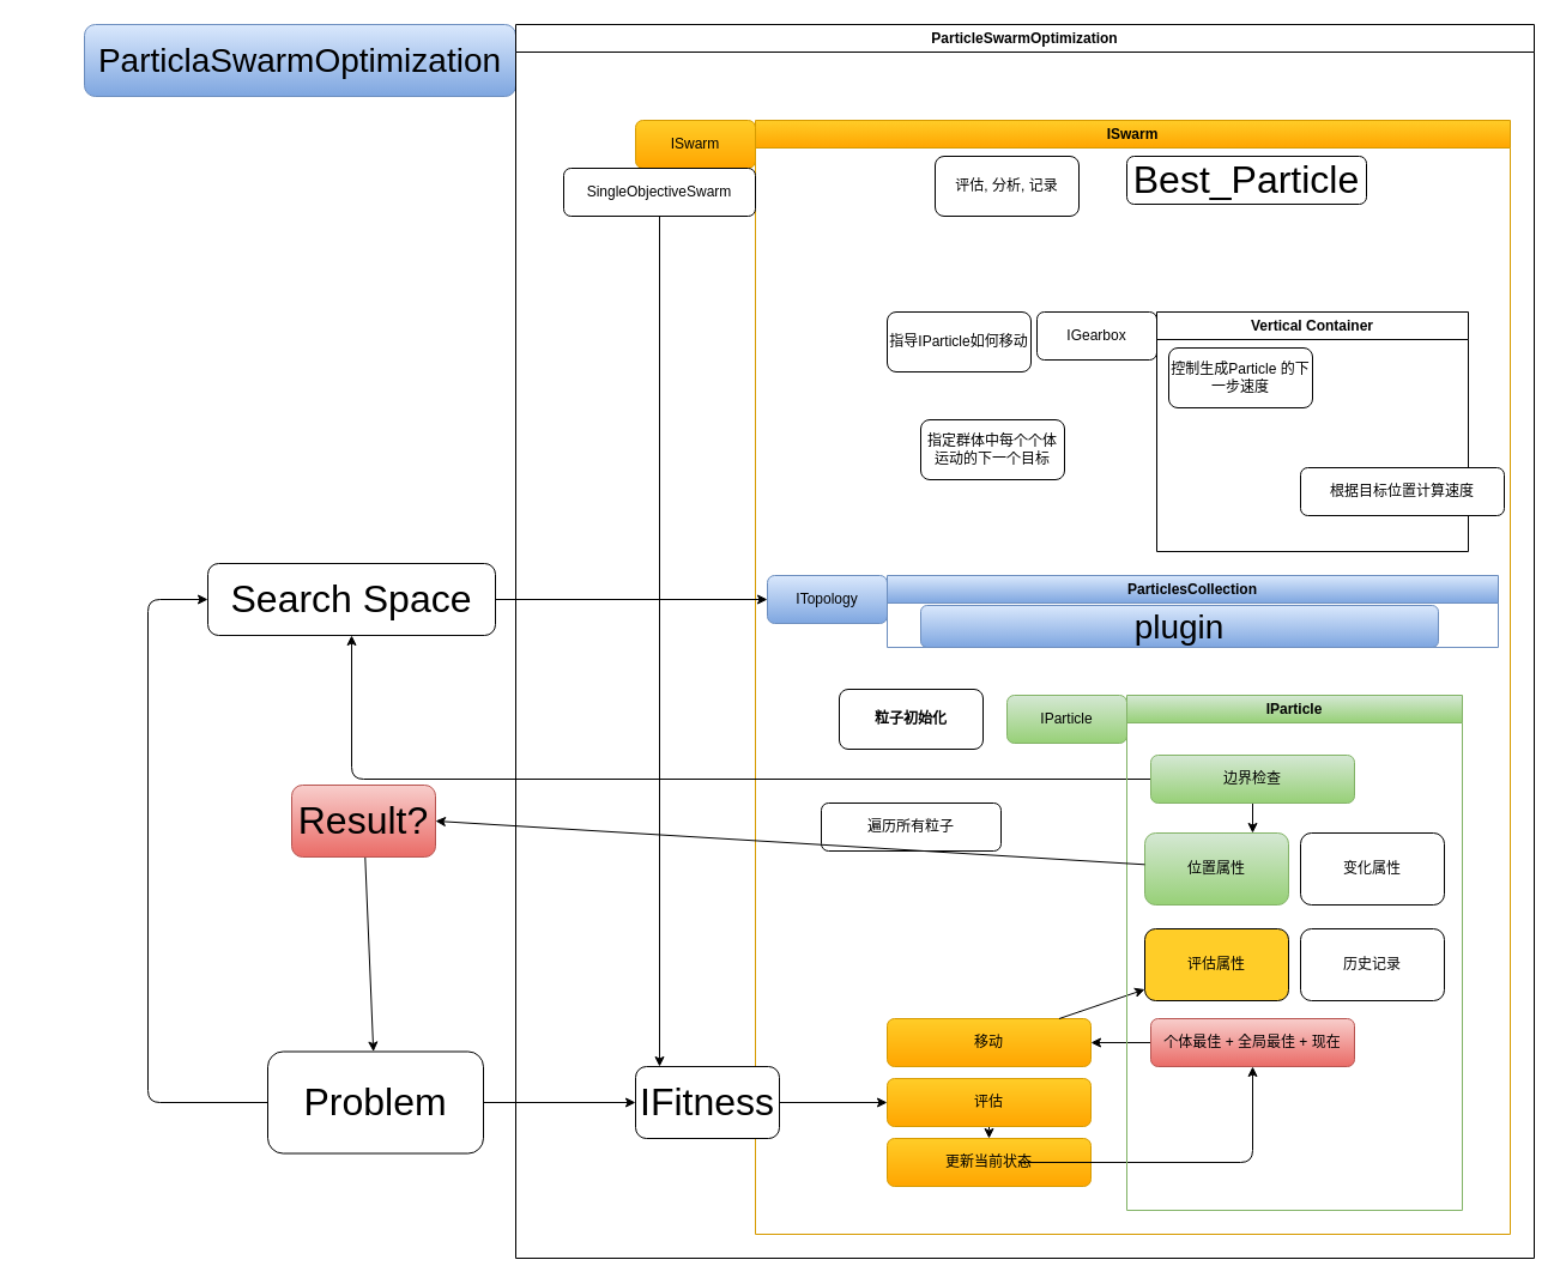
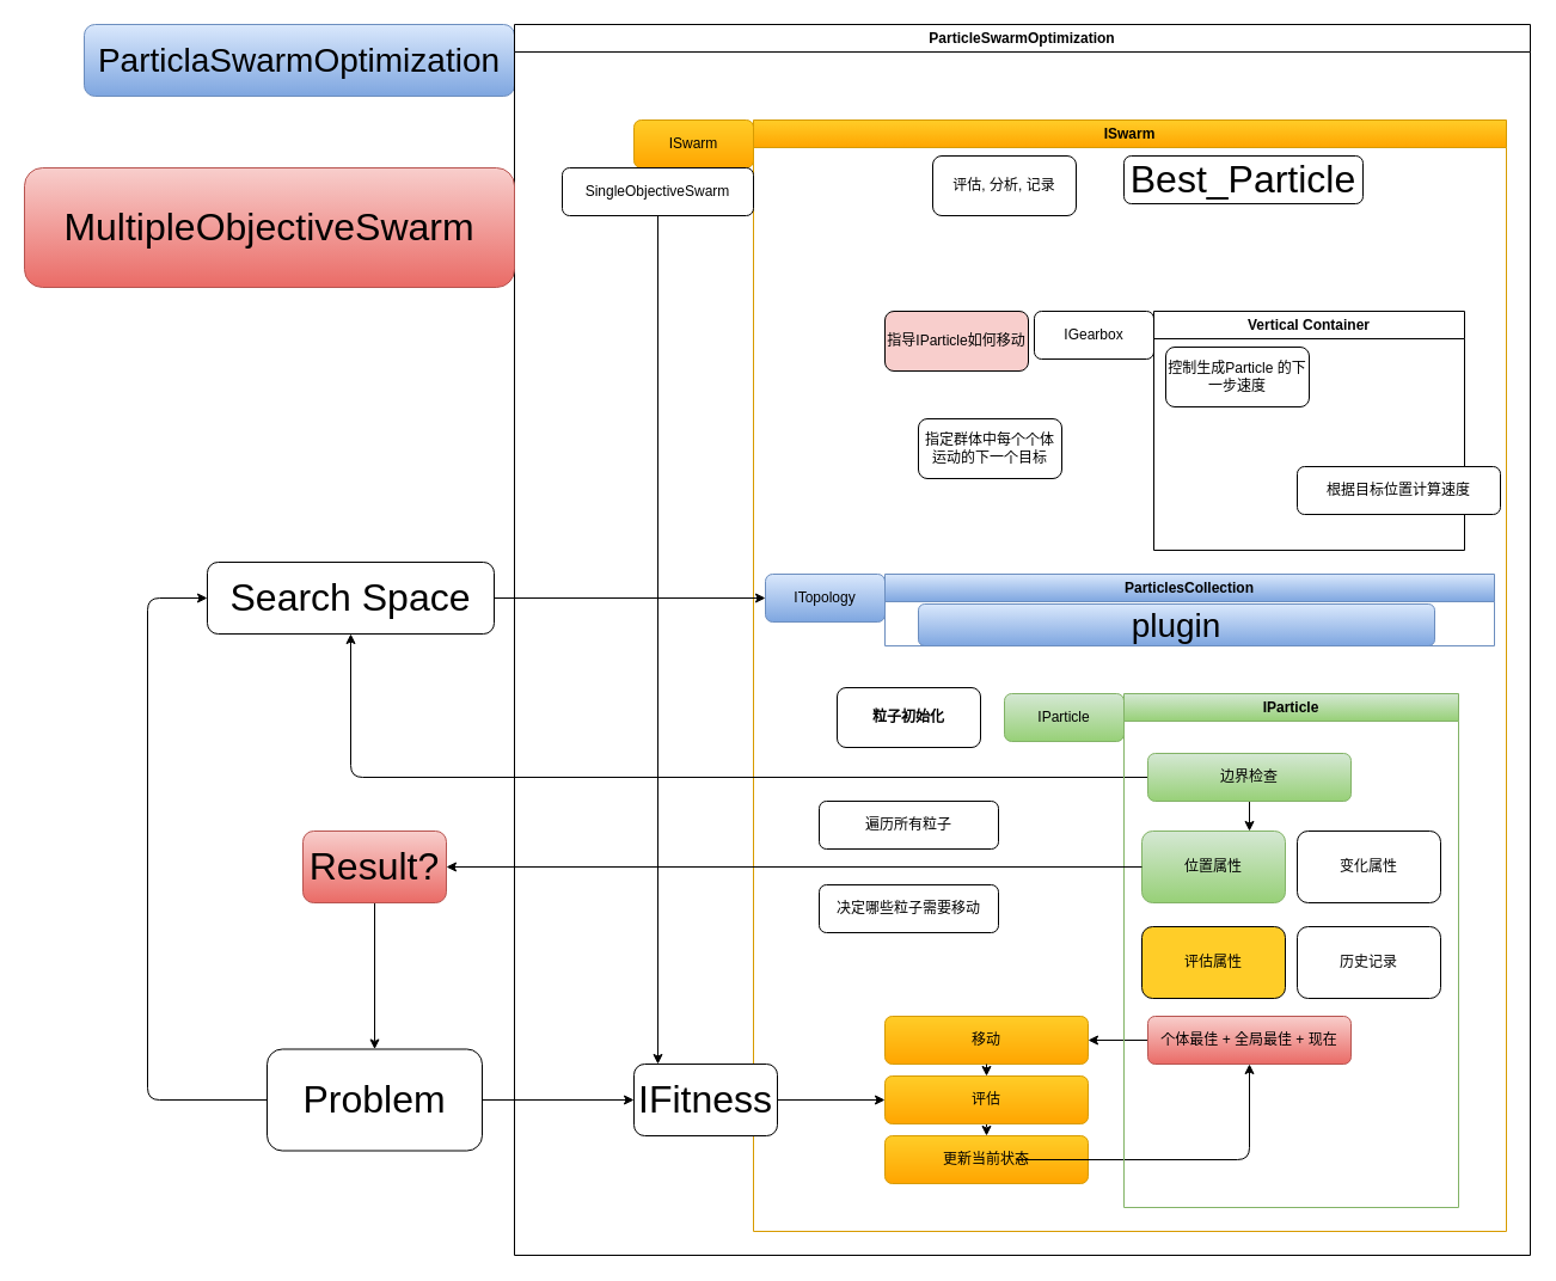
  <mxCell id="0" />
  <mxCell id="1" parent="0" />
  <mxCell id="2" value="ParticlaSwarmOptimization" style="rounded=1;whiteSpace=wrap;html=1;fontSize=28;fillColor=#dae8fc;strokeColor=#6c8ebf;gradientColor=#7ea6e0;" parent="1" vertex="1"><mxGeometry x="70" y="20" width="360" height="60" as="geometry" /></mxCell>
  <mxCell id="3" value="ISwarm" style="swimlane;whiteSpace=wrap;html=1;fillColor=#ffcd28;gradientColor=#ffa500;strokeColor=#d79b00;" parent="1" vertex="1"><mxGeometry x="630" width="630" height="930" as="geometry" y="100" /></mxCell>
  <mxCell id="4" value="评估, 分析, 记录" style="rounded=1;whiteSpace=wrap;html=1;" parent="3" vertex="1"><mxGeometry x="150" y="30" width="120" height="50" as="geometry" /></mxCell>
  <mxCell id="5" value="Best_Particle" style="rounded=1;whiteSpace=wrap;html=1;fontSize=32;" parent="3" vertex="1"><mxGeometry x="310" y="30" width="200" height="40" as="geometry" /></mxCell>
  <mxCell id="6" value="IGearbox" style="rounded=1;whiteSpace=wrap;html=1;" parent="3" vertex="1"><mxGeometry x="235" y="160" width="100" height="40" as="geometry" /></mxCell>
  <mxCell id="7" value="Vertical Container" style="swimlane;whiteSpace=wrap;html=1;" parent="3" vertex="1"><mxGeometry x="335" y="160" width="260" height="200" as="geometry" /></mxCell>
  <mxCell id="8" value="控制生成Particle 的下一步速度" style="rounded=1;whiteSpace=wrap;html=1;" parent="7" vertex="1"><mxGeometry x="10" y="30" width="120" height="50" as="geometry" /></mxCell>
  <mxCell id="9" value="更新当前状态" style="rounded=1;whiteSpace=wrap;html=1;fontSize=12;fillColor=#ffcd28;strokeColor=#d79b00;gradientColor=#ffa500;" parent="3" vertex="1"><mxGeometry x="110" y="850" width="170" height="40" as="geometry" /></mxCell>
  <mxCell id="10" style="edgeStyle=none;html=1;fontSize=32;entryX=0.5;entryY=1;entryDx=0;entryDy=0;" parent="1" source="25" target="39" edge="1"><mxGeometry relative="1" as="geometry"><mxPoint y="490" as="targetPoint" x="430" /><Array as="points"><mxPoint x="293" y="650" /></Array></mxGeometry></mxCell>
  <mxCell id="11" style="edgeStyle=none;html=1;entryX=0.5;entryY=0;entryDx=0;entryDy=0;fontSize=12;dashed=1;" parent="1" source="16" target="9" edge="1"><mxGeometry relative="1" as="geometry" /></mxCell>
  <mxCell id="12" style="edgeStyle=none;html=1;entryX=0.5;entryY=1;entryDx=0;entryDy=0;fontSize=12;" parent="1" source="9" target="23" edge="1"><mxGeometry relative="1" as="geometry"><Array as="points"><mxPoint x="845" y="970" /><mxPoint x="1045" y="970" /></Array></mxGeometry></mxCell>
  <mxCell id="13" value="ParticleSwarmOptimization" style="swimlane;whiteSpace=wrap;html=1;fontSize=12;" parent="1" vertex="1"><mxGeometry y="20" width="850" height="1030" as="geometry" x="430" /></mxCell>
  <mxCell id="14" value="移动" style="rounded=1;whiteSpace=wrap;html=1;fontSize=12;fillColor=#ffcd28;strokeColor=#d79b00;gradientColor=#ffa500;" parent="13" vertex="1"><mxGeometry x="310" y="830" width="170" height="40" as="geometry" /></mxCell>
  <mxCell id="15" style="edgeStyle=none;html=1;entryX=1;entryY=0.5;entryDx=0;entryDy=0;fontSize=28;" parent="13" source="23" target="14" edge="1"><mxGeometry relative="1" as="geometry" /></mxCell>
  <mxCell id="16" value="评估" style="rounded=1;whiteSpace=wrap;html=1;fontSize=12;fillColor=#ffcd28;strokeColor=#d79b00;gradientColor=#ffa500;" parent="13" vertex="1"><mxGeometry x="310" y="880" width="170" height="40" as="geometry" /></mxCell>
- <mxCell id="17" style="edgeStyle=none;html=1;fontSize=28;" parent="13" source="14" target="21" edge="1"><mxGeometry relative="1" as="geometry" /></mxCell>
+ <mxCell id="17" style="edgeStyle=none;html=1;entryX=0.5;entryY=0;entryDx=0;entryDy=0;fontSize=28;" parent="13" source="14" target="16" edge="1"><mxGeometry relative="1" as="geometry" /></mxCell>
  <mxCell id="18" value="IParticle" style="swimlane;whiteSpace=wrap;html=1;fillColor=#d5e8d4;gradientColor=#97d077;strokeColor=#82b366;" parent="13" vertex="1"><mxGeometry x="510" y="560" width="280" height="430" as="geometry" /></mxCell>
  <mxCell id="19" value="位置属性" style="rounded=1;whiteSpace=wrap;html=1;fillColor=#d5e8d4;strokeColor=#82b366;gradientColor=#97d077;" parent="18" vertex="1"><mxGeometry x="15" y="115" width="120" height="60" as="geometry" /></mxCell>
  <mxCell id="20" value="变化属性" style="rounded=1;whiteSpace=wrap;html=1;" parent="18" vertex="1"><mxGeometry x="145" y="115" width="120" height="60" as="geometry" /></mxCell>
  <mxCell id="21" value="评估属性" style="rounded=1;whiteSpace=wrap;html=1;fillColor=#ffcd28;" parent="18" vertex="1"><mxGeometry x="15" y="195" width="120" height="60" as="geometry" /></mxCell>
  <mxCell id="22" value="历史记录" style="rounded=1;whiteSpace=wrap;html=1;" parent="18" vertex="1"><mxGeometry x="145" y="195" width="120" height="60" as="geometry" /></mxCell>
  <mxCell id="23" value="个体最佳 + 全局最佳 + 现在" style="rounded=1;whiteSpace=wrap;html=1;fontSize=12;fillColor=#f8cecc;strokeColor=#b85450;gradientColor=#ea6b66;" parent="18" vertex="1"><mxGeometry x="20" y="270" width="170" height="40" as="geometry" /></mxCell>
  <mxCell id="24" style="edgeStyle=none;html=1;entryX=0.75;entryY=0;entryDx=0;entryDy=0;fontSize=28;" parent="18" source="25" target="19" edge="1"><mxGeometry relative="1" as="geometry" /></mxCell>
  <mxCell id="25" value="边界检查" style="rounded=1;whiteSpace=wrap;html=1;fontSize=12;fillColor=#d5e8d4;strokeColor=#82b366;gradientColor=#97d077;" parent="18" vertex="1"><mxGeometry x="20" y="50" width="170" height="40" as="geometry" /></mxCell>
  <mxCell id="26" value="粒子初始化" style="rounded=1;whiteSpace=wrap;html=1;fontStyle=1" parent="13" vertex="1"><mxGeometry x="270" y="555" width="120" height="50" as="geometry" /></mxCell>
  <mxCell id="27" value="IParticle" style="rounded=1;whiteSpace=wrap;html=1;fillColor=#d5e8d4;gradientColor=#97d077;strokeColor=#82b366;" parent="13" vertex="1"><mxGeometry x="410" y="560" width="100" height="40" as="geometry" /></mxCell>
  <mxCell id="28" value="遍历所有粒子" style="rounded=1;whiteSpace=wrap;html=1;fontSize=12;" parent="13" vertex="1"><mxGeometry x="255" y="650" width="150" height="40" as="geometry" /></mxCell>
  <mxCell id="29" value="指定群体中每个个体运动的下一个目标" style="rounded=1;whiteSpace=wrap;html=1;" parent="13" vertex="1"><mxGeometry x="338" y="330" width="120" height="50" as="geometry" /></mxCell>
- <mxCell id="30" value="指导IParticle如何移动" style="rounded=1;whiteSpace=wrap;html=1;" parent="13" vertex="1"><mxGeometry x="310" y="240" width="120" height="50" as="geometry" /></mxCell>
+ <mxCell id="30" value="指导IParticle如何移动" style="rounded=1;whiteSpace=wrap;html=1;fillColor=#f8cecc;" parent="13" vertex="1"><mxGeometry x="310" y="240" width="120" height="50" as="geometry" /></mxCell>
  <mxCell id="31" value="根据目标位置计算速度" style="rounded=1;whiteSpace=wrap;html=1;fontSize=12;" parent="13" vertex="1"><mxGeometry x="655" y="370" width="170" height="40" as="geometry" /></mxCell>
  <mxCell id="32" value="ISwarm" style="rounded=1;whiteSpace=wrap;html=1;fillColor=#ffcd28;gradientColor=#ffa500;strokeColor=#d79b00;" parent="13" vertex="1"><mxGeometry x="100" y="80" width="100" height="40" as="geometry" /></mxCell>
  <mxCell id="33" value="SingleObjectiveSwarm" style="rounded=1;whiteSpace=wrap;html=1;" parent="13" vertex="1"><mxGeometry x="40" y="120" width="160" height="40" as="geometry" /></mxCell>
+ <mxCell id="34" value="决定哪些粒子需要移动" style="rounded=1;whiteSpace=wrap;html=1;fontSize=12;" parent="13" vertex="1"><mxGeometry x="255" y="720" width="150" height="40" as="geometry" /></mxCell>
  <mxCell id="35" value="ITopology" style="rounded=1;whiteSpace=wrap;html=1;fillColor=#dae8fc;strokeColor=#6c8ebf;gradientColor=#7ea6e0;" parent="13" vertex="1"><mxGeometry x="210" y="460" width="100" height="40" as="geometry" /></mxCell>
  <mxCell id="36" value="ParticlesCollection" style="swimlane;whiteSpace=wrap;html=1;fontSize=12;fillColor=#dae8fc;strokeColor=#6c8ebf;gradientColor=#7ea6e0;" parent="13" vertex="1"><mxGeometry x="310" y="460" width="510" height="60" as="geometry" /></mxCell>
  <mxCell id="37" value="plugin" style="rounded=1;whiteSpace=wrap;html=1;fontSize=28;fillColor=#dae8fc;gradientColor=#7ea6e0;strokeColor=#6c8ebf;" parent="36" vertex="1"><mxGeometry x="28" y="25" width="432" height="35" as="geometry" /></mxCell>
  <mxCell id="38" style="edgeStyle=none;html=1;entryX=0;entryY=0.5;entryDx=0;entryDy=0;fontSize=32;" parent="1" source="39" target="35" edge="1"><mxGeometry relative="1" as="geometry" /></mxCell>
  <mxCell id="39" value="Search Space" style="rounded=1;whiteSpace=wrap;html=1;fontSize=32;" parent="1" vertex="1"><mxGeometry x="173" y="470" width="240" height="60" as="geometry" /></mxCell>
  <mxCell id="40" style="edgeStyle=none;html=1;fontSize=32;" parent="1" source="41" target="49" edge="1"><mxGeometry relative="1" as="geometry" /></mxCell>
- <mxCell id="41" value="Result?" style="rounded=1;whiteSpace=wrap;html=1;fontSize=32;fillColor=#f8cecc;strokeColor=#b85450;gradientColor=#ea6b66;" parent="1" vertex="1"><mxGeometry x="243" y="655" width="120" height="60" as="geometry" /></mxCell>
+ <mxCell id="41" value="Result?" style="rounded=1;whiteSpace=wrap;html=1;fontSize=32;fillColor=#f8cecc;strokeColor=#b85450;gradientColor=#ea6b66;" parent="1" vertex="1"><mxGeometry x="253" y="695" width="120" height="60" as="geometry" /></mxCell>
+ <mxCell id="42" value="MultipleObjectiveSwarm" style="rounded=1;whiteSpace=wrap;html=1;fillColor=#f8cecc;strokeColor=#b85450;fontSize=32;gradientColor=#ea6b66;" parent="1" vertex="1"><mxGeometry x="20" y="140" width="410" height="100" as="geometry" /></mxCell>
  <mxCell id="43" style="edgeStyle=none;html=1;entryX=1;entryY=0.5;entryDx=0;entryDy=0;fontSize=28;" parent="1" source="19" target="41" edge="1"><mxGeometry relative="1" as="geometry" /></mxCell>
  <mxCell id="44" value="IFitness" style="whiteSpace=wrap;html=1;fontSize=32;rounded=1;" parent="1" vertex="1"><mxGeometry x="530" y="890" width="120" height="60" as="geometry" /></mxCell>
  <mxCell id="45" style="edgeStyle=none;html=1;fontSize=32;" parent="1" source="33" edge="1"><mxGeometry relative="1" as="geometry"><mxPoint x="550" y="890" as="targetPoint" /><Array as="points" /></mxGeometry></mxCell>
  <mxCell id="46" value="" style="edgeStyle=none;html=1;fontSize=32;" parent="1" source="49" target="44" edge="1"><mxGeometry relative="1" as="geometry"><mxPoint y="920.6" as="targetPoint" x="430" /></mxGeometry></mxCell>
  <mxCell id="47" style="edgeStyle=none;html=1;entryX=0;entryY=0.5;entryDx=0;entryDy=0;fontSize=32;" parent="1" source="44" target="16" edge="1"><mxGeometry relative="1" as="geometry" /></mxCell>
  <mxCell id="48" style="edgeStyle=none;html=1;entryX=0;entryY=0.5;entryDx=0;entryDy=0;fontSize=28;" parent="1" source="49" target="39" edge="1"><mxGeometry relative="1" as="geometry"><Array as="points"><mxPoint x="123" y="920" /><mxPoint x="123" y="500" /></Array></mxGeometry></mxCell>
  <mxCell id="49" value="Problem" style="rounded=1;whiteSpace=wrap;html=1;fontSize=32;" parent="1" vertex="1"><mxGeometry x="223" y="877.5" width="180" height="85" as="geometry" /></mxCell>
